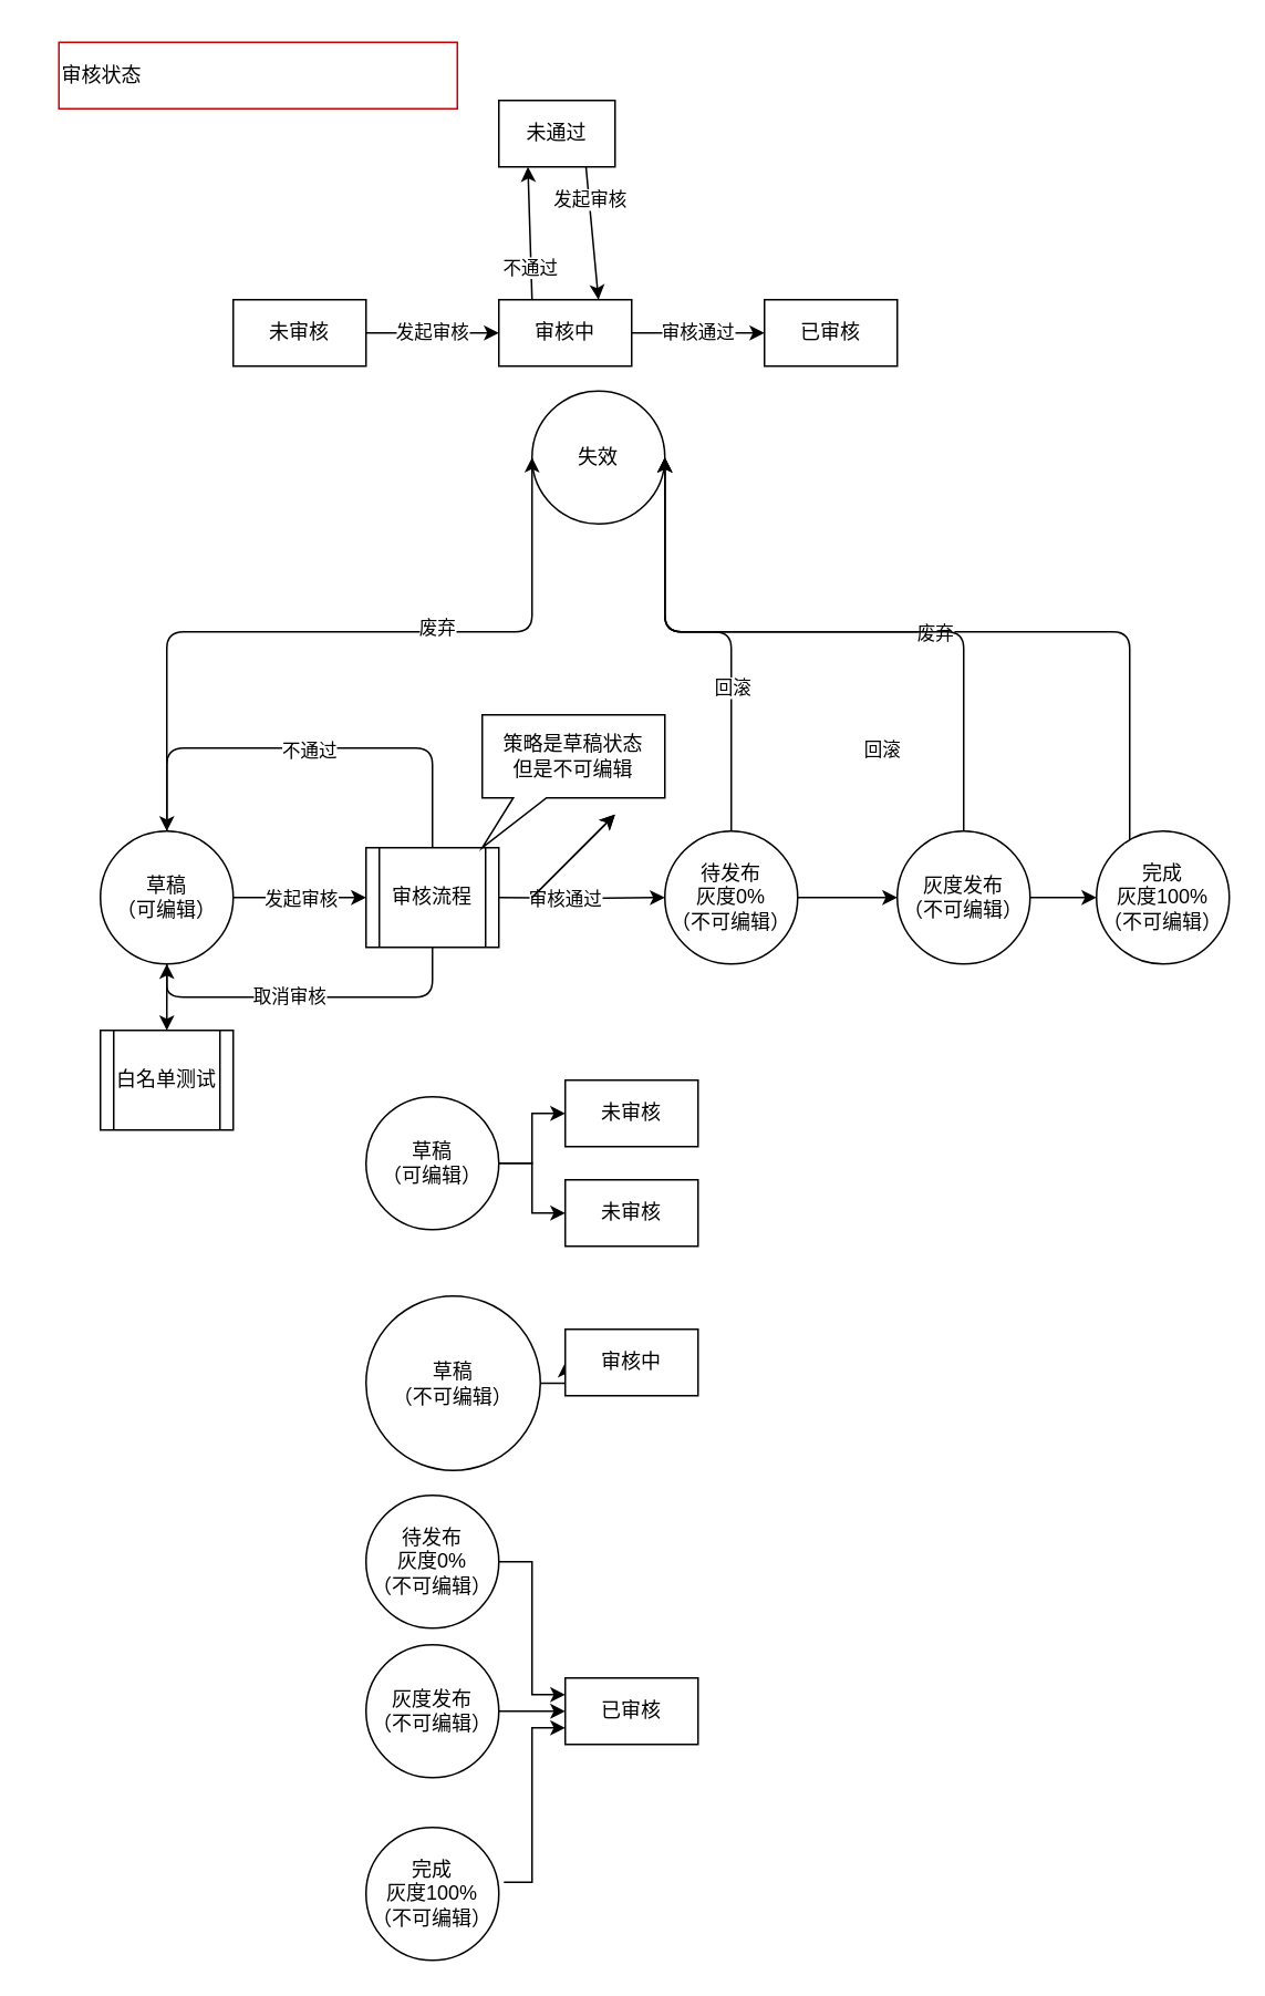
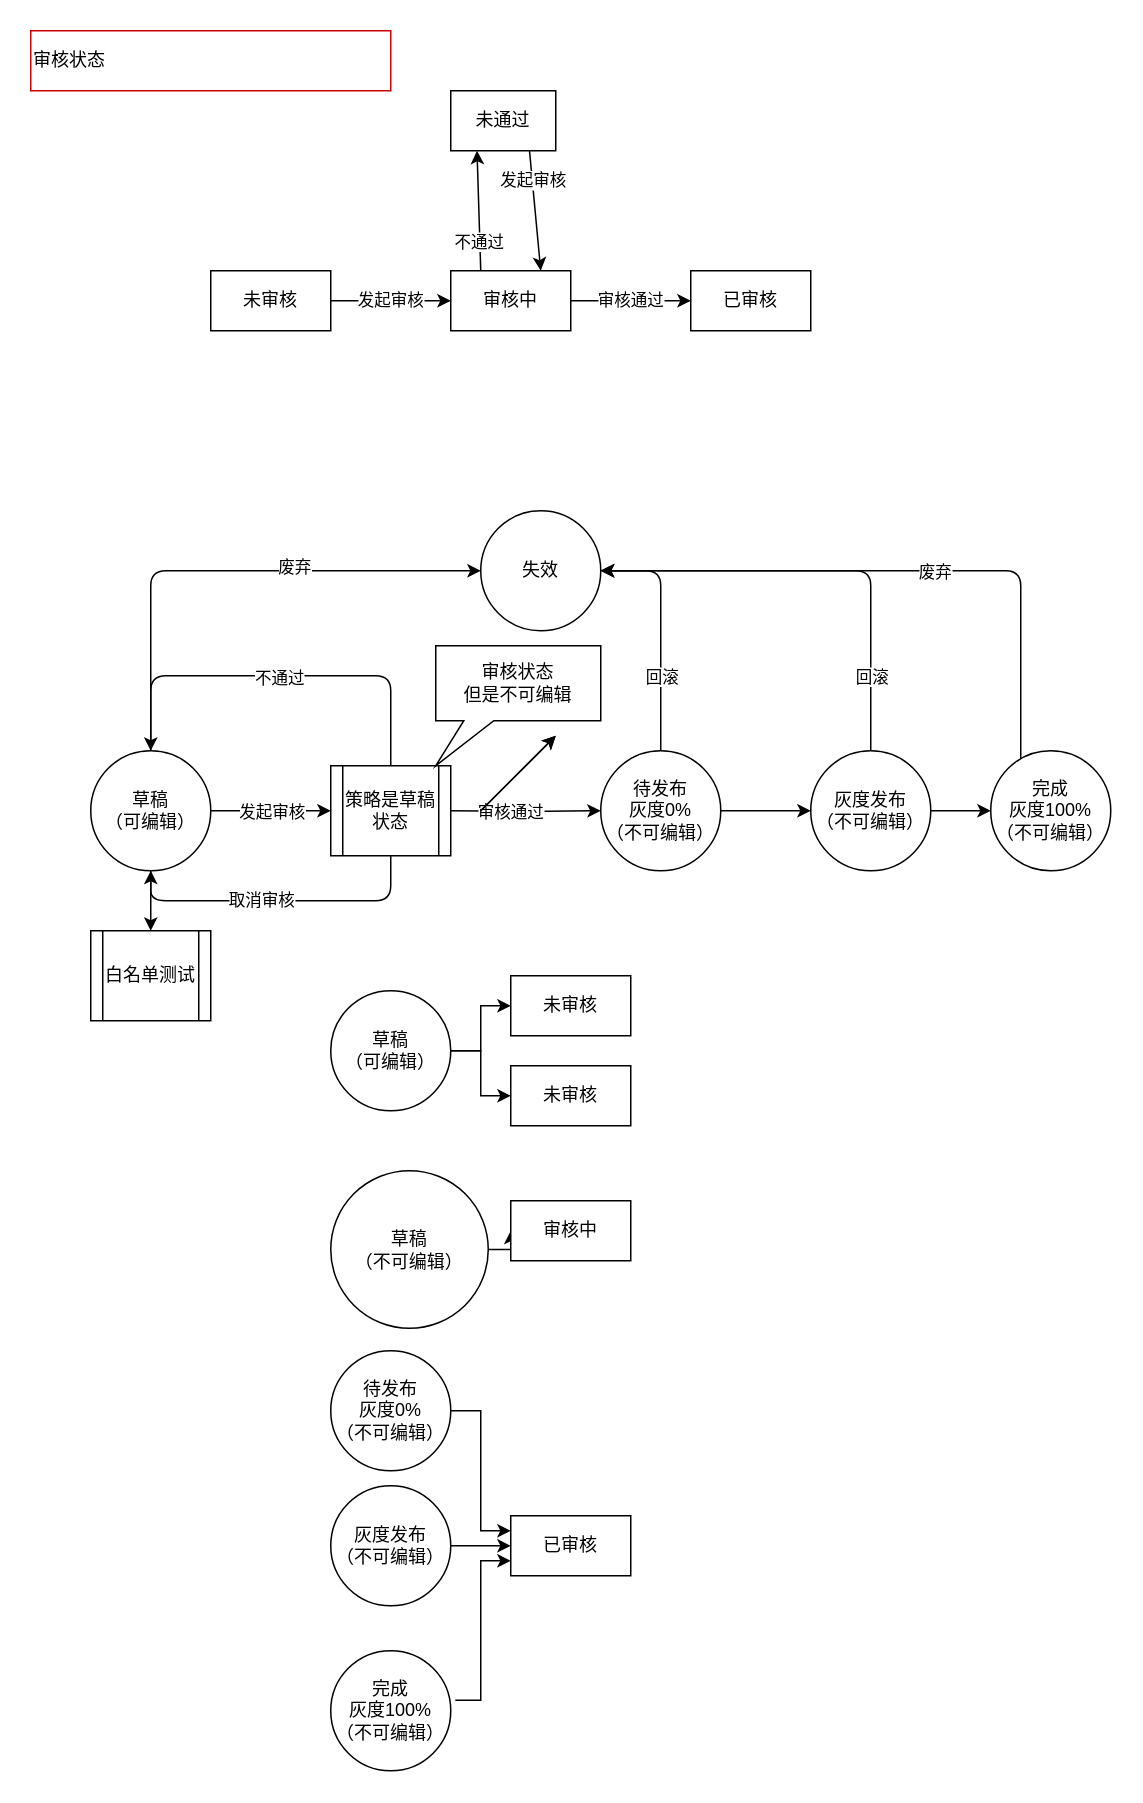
  <mxCell id="0" />
  <mxCell id="1" parent="0" />
  <mxCell id="2" value="" style="edgeStyle=orthogonalEdgeStyle;rounded=0;orthogonalLoop=1;jettySize=auto;html=1;" parent="1" source="4" edge="1"><mxGeometry relative="1" as="geometry"><mxPoint x="220" y="540" as="targetPoint" /></mxGeometry></mxCell>
  <mxCell id="3" value="发起审核" style="edgeLabel;html=1;align=center;verticalAlign=middle;resizable=0;points=[];" vertex="1" connectable="0" parent="2"><mxGeometry x="-0.175" y="2" relative="1" as="geometry"><mxPoint x="7" y="2" as="offset" /></mxGeometry></mxCell>
  <mxCell id="4" value="草稿&lt;br&gt;（可编辑）" style="ellipse;whiteSpace=wrap;html=1;aspect=fixed;" parent="1" vertex="1"><mxGeometry x="60" y="500" width="80" height="80" as="geometry" /></mxCell>
  <mxCell id="5" value="" style="edgeStyle=orthogonalEdgeStyle;rounded=0;orthogonalLoop=1;jettySize=auto;html=1;" parent="1" target="8" edge="1"><mxGeometry relative="1" as="geometry"><mxPoint x="300" y="540" as="sourcePoint" /></mxGeometry></mxCell>
  <mxCell id="6" value="审核通过" style="edgeLabel;html=1;align=center;verticalAlign=middle;resizable=0;points=[];" vertex="1" connectable="0" parent="5"><mxGeometry x="0.1" relative="1" as="geometry"><mxPoint x="-15" as="offset" /></mxGeometry></mxCell>
  <mxCell id="7" value="" style="edgeStyle=orthogonalEdgeStyle;rounded=0;orthogonalLoop=1;jettySize=auto;html=1;" parent="1" source="8" target="10" edge="1"><mxGeometry relative="1" as="geometry" /></mxCell>
  <mxCell id="8" value="待发布&lt;br&gt;灰度0%&lt;br&gt;（不可编辑）" style="ellipse;whiteSpace=wrap;html=1;aspect=fixed;" parent="1" vertex="1"><mxGeometry x="400" y="500" width="80" height="80" as="geometry" /></mxCell>
  <mxCell id="9" value="" style="edgeStyle=orthogonalEdgeStyle;rounded=0;orthogonalLoop=1;jettySize=auto;html=1;" parent="1" source="10" target="11" edge="1"><mxGeometry relative="1" as="geometry" /></mxCell>
  <mxCell id="10" value="灰度发布&lt;br&gt;（不可编辑）" style="ellipse;whiteSpace=wrap;html=1;aspect=fixed;" parent="1" vertex="1"><mxGeometry x="540" y="500" width="80" height="80" as="geometry" /></mxCell>
  <mxCell id="11" value="完成&lt;br&gt;灰度100%&lt;br&gt;（不可编辑）" style="ellipse;whiteSpace=wrap;html=1;aspect=fixed;" parent="1" vertex="1"><mxGeometry x="660" y="500" width="80" height="80" as="geometry" /></mxCell>
- <mxCell id="12" value="失效" style="ellipse;whiteSpace=wrap;html=1;aspect=fixed;" parent="1" vertex="1"><mxGeometry x="320" y="235" width="80" height="80" as="geometry" /></mxCell>
+ <mxCell id="12" value="失效" style="ellipse;whiteSpace=wrap;html=1;aspect=fixed;" parent="1" vertex="1"><mxGeometry x="320" y="340" width="80" height="80" as="geometry" /></mxCell>
  <mxCell id="13" value="" style="endArrow=classic;html=1;edgeStyle=orthogonalEdgeStyle;entryX=0;entryY=0.5;entryDx=0;entryDy=0;exitX=0.5;exitY=0;exitDx=0;exitDy=0;" parent="1" source="4" target="12" edge="1"><mxGeometry width="50" height="50" relative="1" as="geometry"><mxPoint x="80" y="500" as="sourcePoint" /><mxPoint x="410" y="840" as="targetPoint" /><Array as="points"><mxPoint x="100" y="380" /></Array></mxGeometry></mxCell>
  <mxCell id="14" value="废弃" style="edgeLabel;html=1;align=center;verticalAlign=middle;resizable=0;points=[];" parent="13" vertex="1" connectable="0"><mxGeometry x="0.267" y="3" relative="1" as="geometry"><mxPoint as="offset" /></mxGeometry></mxCell>
  <mxCell id="15" value="" style="endArrow=classic;html=1;entryX=1;entryY=0.5;entryDx=0;entryDy=0;edgeStyle=orthogonalEdgeStyle;" parent="1" source="11" target="12" edge="1"><mxGeometry width="50" height="50" relative="1" as="geometry"><mxPoint x="430" y="990" as="sourcePoint" /><mxPoint x="480" y="940" as="targetPoint" /><Array as="points"><mxPoint x="680" y="380" /></Array></mxGeometry></mxCell>
  <mxCell id="16" value="废弃" style="edgeLabel;html=1;align=center;verticalAlign=middle;resizable=0;points=[];" parent="15" vertex="1" connectable="0"><mxGeometry x="0.135" relative="1" as="geometry"><mxPoint x="47" as="offset" /></mxGeometry></mxCell>
  <mxCell id="17" value="" style="endArrow=classic;html=1;edgeStyle=orthogonalEdgeStyle;exitX=0.5;exitY=0;exitDx=0;exitDy=0;" parent="1" edge="1" source="34"><mxGeometry width="50" height="50" relative="1" as="geometry"><mxPoint x="260" y="500" as="sourcePoint" /><mxPoint x="100" y="500" as="targetPoint" /><Array as="points"><mxPoint x="260" y="450" /><mxPoint x="100" y="450" /></Array></mxGeometry></mxCell>
  <mxCell id="18" value="不通过" style="edgeLabel;html=1;align=center;verticalAlign=middle;resizable=0;points=[];" parent="17" vertex="1" connectable="0"><mxGeometry x="0.02" y="1" relative="1" as="geometry"><mxPoint x="3" as="offset" /></mxGeometry></mxCell>
  <mxCell id="19" value="" style="endArrow=classic;html=1;edgeStyle=orthogonalEdgeStyle;entryX=1;entryY=0.5;entryDx=0;entryDy=0;exitX=0.5;exitY=0;exitDx=0;exitDy=0;" parent="1" source="10" target="12" edge="1"><mxGeometry width="50" height="50" relative="1" as="geometry"><mxPoint x="560" y="500" as="sourcePoint" /><mxPoint x="80" y="583" as="targetPoint" /><Array as="points"><mxPoint x="580" y="380" /></Array></mxGeometry></mxCell>
  <mxCell id="20" value="回滚" style="edgeLabel;html=1;align=center;verticalAlign=middle;resizable=0;points=[];" parent="19" vertex="1" connectable="0"><mxGeometry x="-0.035" y="2" relative="1" as="geometry"><mxPoint x="25" y="68" as="offset" /></mxGeometry></mxCell>
- <mxCell id="21" value="审核状态" style="rounded=0;whiteSpace=wrap;html=1;strokeColor=#CC0000;align=left;" parent="1" vertex="1"><mxGeometry x="35" y="25" width="240" height="40" as="geometry" /></mxCell>
+ <mxCell id="21" value="审核状态" style="rounded=0;whiteSpace=wrap;html=1;strokeColor=#CC0000;align=left;" parent="1" vertex="1"><mxGeometry x="20" y="20" width="240" height="40" as="geometry" /></mxCell>
  <mxCell id="22" value="" style="endArrow=classic;html=1;edgeStyle=orthogonalEdgeStyle;entryX=1;entryY=0.5;entryDx=0;entryDy=0;" parent="1" edge="1" target="12"><mxGeometry width="50" height="50" relative="1" as="geometry"><mxPoint x="440" y="500" as="sourcePoint" /><mxPoint x="200" y="582" as="targetPoint" /><Array as="points"><mxPoint x="440" y="380" /></Array></mxGeometry></mxCell>
  <mxCell id="23" value="回滚" style="edgeLabel;html=1;align=center;verticalAlign=middle;resizable=0;points=[];" vertex="1" connectable="0" parent="22"><mxGeometry x="-0.3" relative="1" as="geometry"><mxPoint y="6" as="offset" /></mxGeometry></mxCell>
  <mxCell id="24" value="未审核" style="rounded=0;whiteSpace=wrap;html=1;" vertex="1" parent="1"><mxGeometry x="140" y="180" width="80" height="40" as="geometry" /></mxCell>
  <mxCell id="25" value="审核中" style="rounded=0;whiteSpace=wrap;html=1;" vertex="1" parent="1"><mxGeometry x="300" y="180" width="80" height="40" as="geometry" /></mxCell>
  <mxCell id="26" value="未通过" style="rounded=0;whiteSpace=wrap;html=1;" vertex="1" parent="1"><mxGeometry x="300" y="60" width="70" height="40" as="geometry" /></mxCell>
  <mxCell id="27" value="已审核" style="rounded=0;whiteSpace=wrap;html=1;" vertex="1" parent="1"><mxGeometry x="460" y="180" width="80" height="40" as="geometry" /></mxCell>
  <mxCell id="28" value="发起审核" style="endArrow=classic;html=1;exitX=1;exitY=0.5;exitDx=0;exitDy=0;entryX=0;entryY=0.5;entryDx=0;entryDy=0;" edge="1" parent="1" source="24" target="25"><mxGeometry width="50" height="50" relative="1" as="geometry"><mxPoint x="220" y="290" as="sourcePoint" /><mxPoint x="270" y="240" as="targetPoint" /></mxGeometry></mxCell>
  <mxCell id="29" value="" style="endArrow=classic;html=1;entryX=0.25;entryY=1;entryDx=0;entryDy=0;exitX=0.25;exitY=0;exitDx=0;exitDy=0;" edge="1" parent="1" source="25" target="26"><mxGeometry width="50" height="50" relative="1" as="geometry"><mxPoint x="220" y="290" as="sourcePoint" /><mxPoint x="270" y="240" as="targetPoint" /></mxGeometry></mxCell>
  <mxCell id="30" value="不通过" style="edgeLabel;html=1;align=center;verticalAlign=middle;resizable=0;points=[];" vertex="1" connectable="0" parent="29"><mxGeometry x="-0.125" relative="1" as="geometry"><mxPoint y="15" as="offset" /></mxGeometry></mxCell>
  <mxCell id="31" value="" style="endArrow=classic;html=1;exitX=0.75;exitY=1;exitDx=0;exitDy=0;entryX=0.75;entryY=0;entryDx=0;entryDy=0;" edge="1" parent="1" source="26" target="25"><mxGeometry width="50" height="50" relative="1" as="geometry"><mxPoint x="220" y="290" as="sourcePoint" /><mxPoint x="270" y="240" as="targetPoint" /></mxGeometry></mxCell>
  <mxCell id="32" value="发起审核" style="edgeLabel;html=1;align=center;verticalAlign=middle;resizable=0;points=[];" vertex="1" connectable="0" parent="31"><mxGeometry x="-0.55" relative="1" as="geometry"><mxPoint y="2" as="offset" /></mxGeometry></mxCell>
  <mxCell id="33" value="审核通过" style="endArrow=classic;html=1;entryX=0;entryY=0.5;entryDx=0;entryDy=0;exitX=1;exitY=0.5;exitDx=0;exitDy=0;" edge="1" parent="1" source="25" target="27"><mxGeometry width="50" height="50" relative="1" as="geometry"><mxPoint x="220" y="290" as="sourcePoint" /><mxPoint x="270" y="240" as="targetPoint" /></mxGeometry></mxCell>
- <mxCell id="34" value="审核流程" style="shape=process;whiteSpace=wrap;html=1;backgroundOutline=1;" vertex="1" parent="1"><mxGeometry x="220" y="510" width="80" height="60" as="geometry" /></mxCell>
- <mxCell id="35" value="策略是草稿状态&lt;br&gt;但是不可编辑" style="shape=callout;whiteSpace=wrap;html=1;perimeter=calloutPerimeter;position2=0;size=30;position=0.17;" vertex="1" parent="1"><mxGeometry x="290" y="430" width="110" height="80" as="geometry" /></mxCell>
+ <mxCell id="34" value="策略是草稿状态" style="shape=process;whiteSpace=wrap;html=1;backgroundOutline=1;" vertex="1" parent="1"><mxGeometry x="220" y="510" width="80" height="60" as="geometry" /></mxCell>
+ <mxCell id="35" value="审核状态&lt;br&gt;但是不可编辑" style="shape=callout;whiteSpace=wrap;html=1;perimeter=calloutPerimeter;position2=0;size=30;position=0.17;" vertex="1" parent="1"><mxGeometry x="290" y="430" width="110" height="80" as="geometry" /></mxCell>
  <mxCell id="36" value="白名单测试" style="shape=process;whiteSpace=wrap;html=1;backgroundOutline=1;" vertex="1" parent="1"><mxGeometry x="60" y="620" width="80" height="60" as="geometry" /></mxCell>
  <mxCell id="37" value="" style="endArrow=classic;html=1;exitX=0.5;exitY=1;exitDx=0;exitDy=0;entryX=0.5;entryY=0;entryDx=0;entryDy=0;" edge="1" parent="1" source="4" target="36"><mxGeometry width="50" height="50" relative="1" as="geometry"><mxPoint x="240" y="580" as="sourcePoint" /><mxPoint x="290" y="530" as="targetPoint" /></mxGeometry></mxCell>
  <mxCell id="38" style="edgeStyle=orthogonalEdgeStyle;rounded=0;orthogonalLoop=1;jettySize=auto;html=1;exitX=1;exitY=0.5;exitDx=0;exitDy=0;entryX=0;entryY=0.5;entryDx=0;entryDy=0;" edge="1" parent="1" source="40" target="41"><mxGeometry relative="1" as="geometry" /></mxCell>
  <mxCell id="39" style="edgeStyle=orthogonalEdgeStyle;rounded=0;orthogonalLoop=1;jettySize=auto;html=1;exitX=1;exitY=0.5;exitDx=0;exitDy=0;entryX=0;entryY=0.5;entryDx=0;entryDy=0;" edge="1" parent="1" source="40" target="42"><mxGeometry relative="1" as="geometry" /></mxCell>
  <mxCell id="40" value="草稿&lt;br&gt;（可编辑）" style="ellipse;whiteSpace=wrap;html=1;aspect=fixed;" vertex="1" parent="1"><mxGeometry x="220" y="660" width="80" height="80" as="geometry" /></mxCell>
  <mxCell id="41" value="未审核" style="rounded=0;whiteSpace=wrap;html=1;" vertex="1" parent="1"><mxGeometry x="340" y="650" width="80" height="40" as="geometry" /></mxCell>
  <mxCell id="42" value="未审核" style="rounded=0;whiteSpace=wrap;html=1;" vertex="1" parent="1"><mxGeometry x="340" y="710" width="80" height="40" as="geometry" /></mxCell>
  <mxCell id="43" value="" style="endArrow=classic;html=1;" edge="1" parent="1"><mxGeometry width="50" height="50" relative="1" as="geometry"><mxPoint x="320" y="540" as="sourcePoint" /><mxPoint x="370" y="490" as="targetPoint" /></mxGeometry></mxCell>
  <mxCell id="44" value="" style="endArrow=classic;html=1;" edge="1" parent="1"><mxGeometry width="50" height="50" relative="1" as="geometry"><mxPoint x="320" y="540" as="sourcePoint" /><mxPoint x="370" y="490" as="targetPoint" /></mxGeometry></mxCell>
  <mxCell id="45" value="" style="endArrow=classic;html=1;exitX=0.5;exitY=1;exitDx=0;exitDy=0;entryX=0.5;entryY=1;entryDx=0;entryDy=0;edgeStyle=orthogonalEdgeStyle;" edge="1" parent="1" source="34" target="4"><mxGeometry width="50" height="50" relative="1" as="geometry"><mxPoint x="320" y="610" as="sourcePoint" /><mxPoint x="370" y="560" as="targetPoint" /><Array as="points"><mxPoint x="260" y="600" /><mxPoint x="100" y="600" /></Array></mxGeometry></mxCell>
  <mxCell id="46" value="取消审核" style="edgeLabel;html=1;align=center;verticalAlign=middle;resizable=0;points=[];" vertex="1" connectable="0" parent="45"><mxGeometry x="0.114" y="-1" relative="1" as="geometry"><mxPoint as="offset" /></mxGeometry></mxCell>
  <mxCell id="47" style="edgeStyle=orthogonalEdgeStyle;rounded=0;orthogonalLoop=1;jettySize=auto;html=1;exitX=1;exitY=0.5;exitDx=0;exitDy=0;entryX=0;entryY=0.5;entryDx=0;entryDy=0;" edge="1" parent="1" source="48" target="49"><mxGeometry relative="1" as="geometry" /></mxCell>
  <mxCell id="48" value="草稿&lt;br&gt;（不可编辑）" style="ellipse;whiteSpace=wrap;html=1;aspect=fixed;" vertex="1" parent="1"><mxGeometry x="220" y="780" width="105" height="105" as="geometry" /></mxCell>
  <mxCell id="49" value="审核中" style="rounded=0;whiteSpace=wrap;html=1;" vertex="1" parent="1"><mxGeometry x="340" y="800" width="80" height="40" as="geometry" /></mxCell>
  <mxCell id="50" value="" style="edgeStyle=orthogonalEdgeStyle;rounded=0;orthogonalLoop=1;jettySize=auto;html=1;entryX=0;entryY=0.25;entryDx=0;entryDy=0;" edge="1" parent="1" source="51" target="55"><mxGeometry relative="1" as="geometry"><Array as="points"><mxPoint x="320" y="940" /><mxPoint x="320" y="1020" /></Array></mxGeometry></mxCell>
  <mxCell id="51" value="待发布&lt;br&gt;灰度0%&lt;br&gt;（不可编辑）" style="ellipse;whiteSpace=wrap;html=1;aspect=fixed;" vertex="1" parent="1"><mxGeometry x="220" y="900" width="80" height="80" as="geometry" /></mxCell>
  <mxCell id="52" value="" style="edgeStyle=orthogonalEdgeStyle;rounded=0;orthogonalLoop=1;jettySize=auto;html=1;entryX=0;entryY=0.5;entryDx=0;entryDy=0;" edge="1" parent="1" source="53" target="55"><mxGeometry relative="1" as="geometry" /></mxCell>
  <mxCell id="53" value="灰度发布&lt;br&gt;（不可编辑）" style="ellipse;whiteSpace=wrap;html=1;aspect=fixed;" vertex="1" parent="1"><mxGeometry x="220" y="990" width="80" height="80" as="geometry" /></mxCell>
  <mxCell id="54" value="完成&lt;br&gt;灰度100%&lt;br&gt;（不可编辑）" style="ellipse;whiteSpace=wrap;html=1;aspect=fixed;" vertex="1" parent="1"><mxGeometry x="220" y="1100" width="80" height="80" as="geometry" /></mxCell>
  <mxCell id="55" value="已审核" style="rounded=0;whiteSpace=wrap;html=1;" vertex="1" parent="1"><mxGeometry x="340" y="1010" width="80" height="40" as="geometry" /></mxCell>
  <mxCell id="56" value="" style="edgeStyle=orthogonalEdgeStyle;rounded=0;orthogonalLoop=1;jettySize=auto;html=1;entryX=0;entryY=0.75;entryDx=0;entryDy=0;exitX=1.038;exitY=0.413;exitDx=0;exitDy=0;exitPerimeter=0;" edge="1" parent="1" source="54" target="55"><mxGeometry relative="1" as="geometry"><mxPoint x="310" y="950" as="sourcePoint" /><mxPoint x="350" y="1030" as="targetPoint" /><Array as="points"><mxPoint x="320" y="1133" /><mxPoint x="320" y="1040" /></Array></mxGeometry></mxCell>
